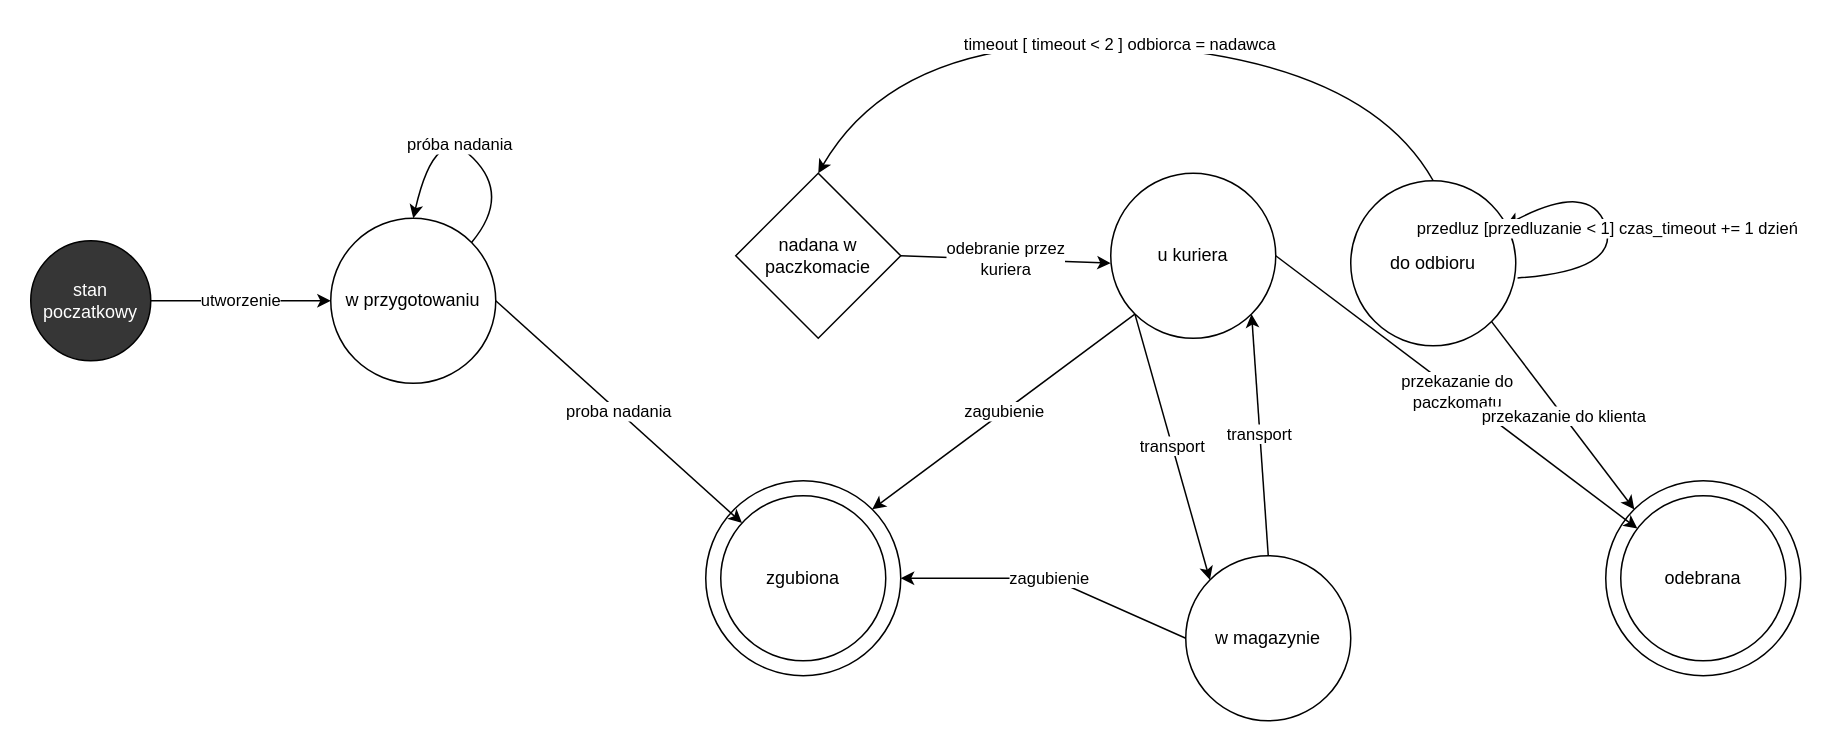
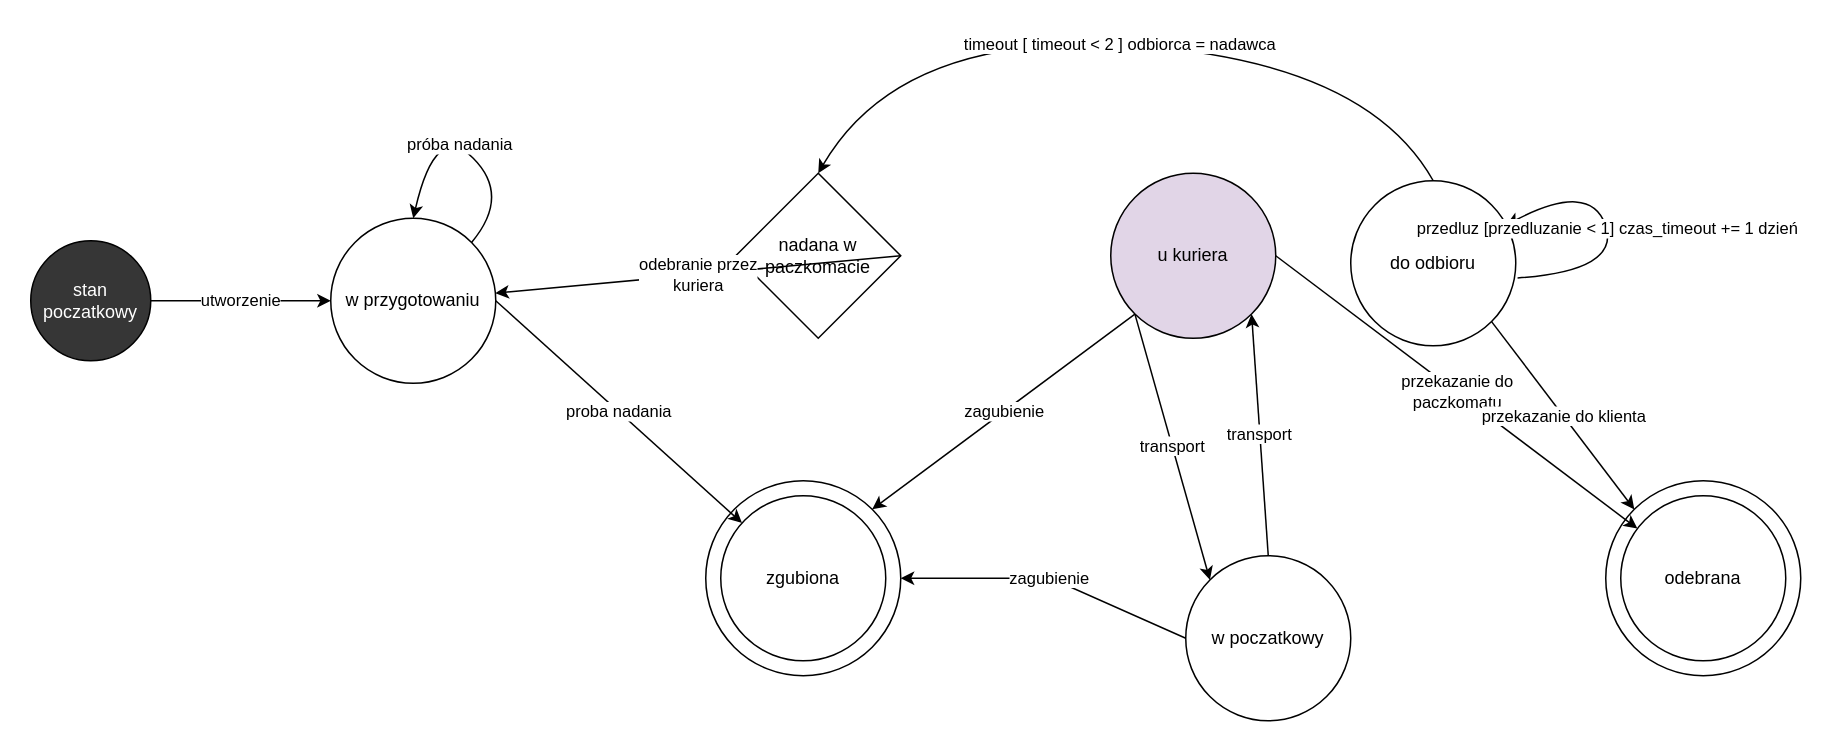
  <mxCell id="0" />
  <mxCell id="1" parent="0" />
  <mxCell id="2" value="w przygotowaniu" style="ellipse;whiteSpace=wrap;html=1;aspect=fixed;" vertex="1" parent="1"><mxGeometry x="220" y="145" width="110" height="110" as="geometry" /></mxCell>
  <mxCell id="3" value="utworzenie" style="endArrow=classic;html=1;rounded=0;entryX=0;entryY=0.5;entryDx=0;entryDy=0;exitX=1;exitY=0.5;exitDx=0;exitDy=0;" edge="1" parent="1" source="10" target="2"><mxGeometry width="50" height="50" relative="1" as="geometry"><mxPoint x="30" y="185" as="sourcePoint" /><mxPoint x="320" y="170" as="targetPoint" /></mxGeometry></mxCell>
  <mxCell id="4" value="nadana w&lt;br&gt;paczkomacie" style="rhombus;whiteSpace=wrap;html=1;aspect=fixed;" vertex="1" parent="1"><mxGeometry x="490" y="115" width="110" height="110" as="geometry" /></mxCell>
  <mxCell id="5" value="próba nadania&lt;br&gt;" style="curved=1;endArrow=classic;html=1;rounded=0;entryX=0.5;entryY=0;entryDx=0;entryDy=0;exitX=1;exitY=0;exitDx=0;exitDy=0;" edge="1" parent="1" source="2" target="2"><mxGeometry width="50" height="50" relative="1" as="geometry"><mxPoint x="290" y="130" as="sourcePoint" /><mxPoint x="230" y="70" as="targetPoint" /><Array as="points"><mxPoint x="340" y="130" /><mxPoint x="290" y="80" /></Array></mxGeometry></mxCell>
  <mxCell id="6" value="proba nadania&lt;br&gt;" style="endArrow=classic;html=1;rounded=0;exitX=1;exitY=0.5;exitDx=0;exitDy=0;" edge="1" parent="1" source="2" target="24"><mxGeometry width="50" height="50" relative="1" as="geometry"><mxPoint x="440" y="230" as="sourcePoint" /><mxPoint x="490" y="180" as="targetPoint" /></mxGeometry></mxCell>
- <mxCell id="7" value="u kuriera" style="ellipse;whiteSpace=wrap;html=1;aspect=fixed;" vertex="1" parent="1"><mxGeometry x="740" y="115" width="110" height="110" as="geometry" /></mxCell>
- <mxCell id="8" value="w magazynie" style="ellipse;whiteSpace=wrap;html=1;aspect=fixed;" vertex="1" parent="1"><mxGeometry x="790" y="370" width="110" height="110" as="geometry" /></mxCell>
+ <mxCell id="7" value="u kuriera" style="ellipse;whiteSpace=wrap;html=1;aspect=fixed;fillColor=#e1d5e7;" vertex="1" parent="1"><mxGeometry x="740" y="115" width="110" height="110" as="geometry" /></mxCell>
+ <mxCell id="8" value="w poczatkowy" style="ellipse;whiteSpace=wrap;html=1;aspect=fixed;" vertex="1" parent="1"><mxGeometry x="790" y="370" width="110" height="110" as="geometry" /></mxCell>
  <mxCell id="9" value="do odbioru" style="ellipse;whiteSpace=wrap;html=1;aspect=fixed;" vertex="1" parent="1"><mxGeometry x="900" y="120" width="110" height="110" as="geometry" /></mxCell>
  <mxCell id="10" value="stan poczatkowy" style="ellipse;whiteSpace=wrap;html=1;aspect=fixed;strokeColor=#000000;fillColor=#363636;fontColor=#FFFFFF;" vertex="1" parent="1"><mxGeometry x="20" y="160" width="80" height="80" as="geometry" /></mxCell>
- <mxCell id="11" value="odebranie przez&lt;br&gt;kuriera" style="endArrow=classic;html=1;rounded=0;entryX=0;entryY=0.545;entryDx=0;entryDy=0;entryPerimeter=0;exitX=1;exitY=0.5;exitDx=0;exitDy=0;" edge="1" parent="1" source="4" target="7"><mxGeometry width="50" height="50" relative="1" as="geometry"><mxPoint x="610" y="190" as="sourcePoint" /><mxPoint x="660" y="140" as="targetPoint" /></mxGeometry></mxCell>
+ <mxCell id="11" value="odebranie przez&lt;br&gt;kuriera" style="endArrow=classic;html=1;rounded=0;exitX=1;exitY=0.5;exitDx=0;exitDy=0;" edge="1" parent="1" source="4" target="2"><mxGeometry width="50" height="50" relative="1" as="geometry"><mxPoint x="610" y="190" as="sourcePoint" /><mxPoint x="660" y="140" as="targetPoint" /></mxGeometry></mxCell>
  <mxCell id="12" value="transport" style="endArrow=classic;html=1;rounded=0;exitX=0;exitY=1;exitDx=0;exitDy=0;entryX=0;entryY=0;entryDx=0;entryDy=0;" edge="1" parent="1" source="7" target="8"><mxGeometry width="50" height="50" relative="1" as="geometry"><mxPoint x="810" y="300" as="sourcePoint" /><mxPoint x="860" y="250" as="targetPoint" /></mxGeometry></mxCell>
  <mxCell id="13" value="transport&lt;br&gt;" style="endArrow=classic;html=1;rounded=0;entryX=1;entryY=1;entryDx=0;entryDy=0;exitX=0.5;exitY=0;exitDx=0;exitDy=0;" edge="1" parent="1" source="8" target="7"><mxGeometry width="50" height="50" relative="1" as="geometry"><mxPoint x="780" y="320" as="sourcePoint" /><mxPoint x="830" y="270" as="targetPoint" /></mxGeometry></mxCell>
  <mxCell id="14" value="przekazanie do&lt;br&gt;paczkomatu&lt;br&gt;" style="endArrow=classic;html=1;rounded=0;exitX=1;exitY=0.5;exitDx=0;exitDy=0;" edge="1" parent="1" source="7" target="21"><mxGeometry width="50" height="50" relative="1" as="geometry"><mxPoint x="830" y="190" as="sourcePoint" /><mxPoint x="630" y="250" as="targetPoint" /></mxGeometry></mxCell>
  <mxCell id="15" value="przekazanie do klienta" style="endArrow=classic;html=1;rounded=0;entryX=0;entryY=0;entryDx=0;entryDy=0;exitX=1;exitY=1;exitDx=0;exitDy=0;" edge="1" parent="1" source="9" target="22"><mxGeometry width="50" height="50" relative="1" as="geometry"><mxPoint x="990" y="240" as="sourcePoint" /><mxPoint x="1040" y="190" as="targetPoint" /></mxGeometry></mxCell>
  <mxCell id="16" value="zagubienie&lt;br&gt;" style="endArrow=classic;html=1;rounded=0;entryX=1;entryY=0;entryDx=0;entryDy=0;exitX=0;exitY=1;exitDx=0;exitDy=0;" edge="1" parent="1" source="7" target="25"><mxGeometry width="50" height="50" relative="1" as="geometry"><mxPoint x="580" y="390" as="sourcePoint" /><mxPoint x="630" y="340" as="targetPoint" /></mxGeometry></mxCell>
  <mxCell id="17" value="zagubienie" style="endArrow=classic;html=1;rounded=0;entryX=1;entryY=0.5;entryDx=0;entryDy=0;exitX=0;exitY=0.5;exitDx=0;exitDy=0;" edge="1" parent="1" source="8" target="25"><mxGeometry width="50" height="50" relative="1" as="geometry"><mxPoint x="580" y="390" as="sourcePoint" /><mxPoint x="630" y="340" as="targetPoint" /><Array as="points"><mxPoint x="700" y="385" /></Array></mxGeometry></mxCell>
  <mxCell id="18" value="timeout [ timeout &amp;lt; 2 ] odbiorca = nadawca&lt;br&gt;" style="curved=1;endArrow=classic;html=1;rounded=0;exitX=0.5;exitY=0;exitDx=0;exitDy=0;entryX=0.5;entryY=0;entryDx=0;entryDy=0;" edge="1" parent="1" source="9" target="4"><mxGeometry width="50" height="50" relative="1" as="geometry"><mxPoint x="730" y="280" as="sourcePoint" /><mxPoint x="780" y="230" as="targetPoint" /><Array as="points"><mxPoint x="910" y="40" /><mxPoint x="600" y="20" /></Array></mxGeometry></mxCell>
  <mxCell id="19" value="przedluz [przedluzanie &amp;lt; 1] czas_timeout += 1 dzień&lt;br&gt;" style="curved=1;endArrow=classic;html=1;rounded=0;exitX=1.011;exitY=0.589;exitDx=0;exitDy=0;exitPerimeter=0;" edge="1" parent="1" source="9" target="9"><mxGeometry width="50" height="50" relative="1" as="geometry"><mxPoint x="1060" y="180" as="sourcePoint" /><mxPoint x="1010" y="120" as="targetPoint" /><Array as="points"><mxPoint x="1080" y="180" /><mxPoint x="1060" y="120" /></Array></mxGeometry></mxCell>
  <mxCell id="20" value="" style="group" vertex="1" connectable="0" parent="1"><mxGeometry x="1070" y="320" width="130" height="130" as="geometry" /></mxCell>
  <mxCell id="21" value="odebrana&lt;br&gt;" style="ellipse;whiteSpace=wrap;html=1;aspect=fixed;" vertex="1" parent="20"><mxGeometry x="10" y="10" width="110" height="110" as="geometry" /></mxCell>
  <mxCell id="22" value="" style="ellipse;whiteSpace=wrap;html=1;aspect=fixed;fillColor=none;" vertex="1" parent="20"><mxGeometry width="130" height="130" as="geometry" /></mxCell>
  <mxCell id="23" value="" style="group" vertex="1" connectable="0" parent="1"><mxGeometry x="470" y="320" width="130" height="130" as="geometry" /></mxCell>
  <mxCell id="24" value="zgubiona" style="ellipse;whiteSpace=wrap;html=1;aspect=fixed;" vertex="1" parent="23"><mxGeometry x="10" y="10" width="110" height="110" as="geometry" /></mxCell>
  <mxCell id="25" value="" style="ellipse;whiteSpace=wrap;html=1;aspect=fixed;fillColor=none;" vertex="1" parent="23"><mxGeometry width="130" height="130" as="geometry" /></mxCell>
